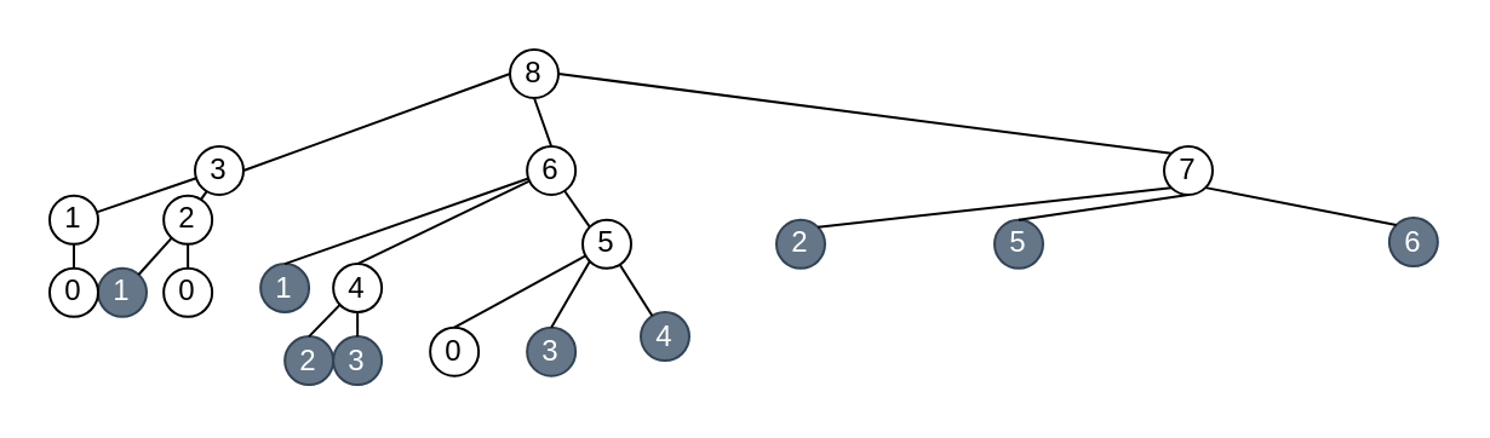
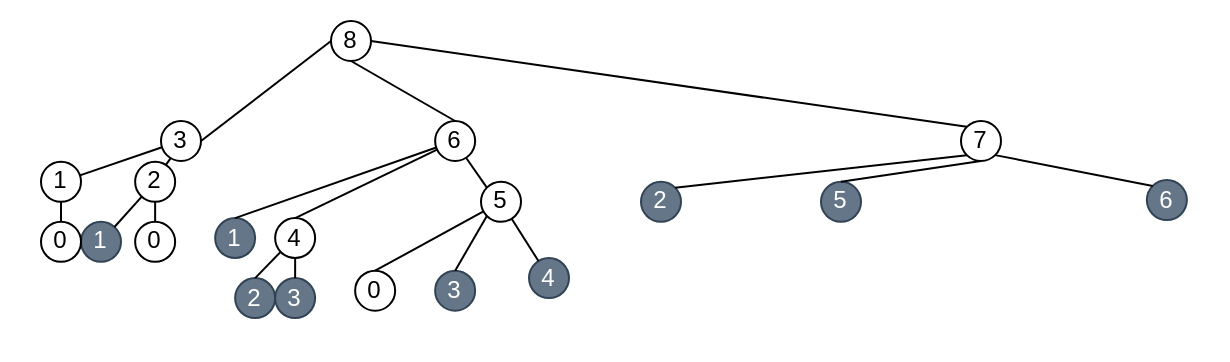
  <mxCell id="0" />
  <mxCell id="1" parent="0" />
- <mxCell id="2" value="8" style="ellipse;whiteSpace=wrap;html=1;aspect=fixed;" parent="1" vertex="1"><mxGeometry x="210" y="20" width="20" height="20" as="geometry" /></mxCell>
+ <mxCell id="2" value="8" style="ellipse;whiteSpace=wrap;html=1;aspect=fixed;" parent="1" vertex="1"><mxGeometry x="165" y="10" width="20" height="20" as="geometry" /></mxCell>
  <mxCell id="3" value="3" style="ellipse;whiteSpace=wrap;html=1;aspect=fixed;" parent="1" vertex="1"><mxGeometry x="80" y="60" width="20" height="20" as="geometry" /></mxCell>
  <mxCell id="4" value="&lt;div&gt;6&lt;/div&gt;" style="ellipse;whiteSpace=wrap;html=1;aspect=fixed;" parent="1" vertex="1"><mxGeometry x="217.07" y="60" width="20" height="20" as="geometry" /></mxCell>
  <mxCell id="5" value="&lt;div&gt;7&lt;/div&gt;" style="ellipse;whiteSpace=wrap;html=1;aspect=fixed;" parent="1" vertex="1"><mxGeometry x="480" y="60" width="20" height="20" as="geometry" /></mxCell>
  <mxCell id="6" value="" style="endArrow=none;html=1;entryX=0;entryY=0.5;entryDx=0;entryDy=0;exitX=1;exitY=0.5;exitDx=0;exitDy=0;" parent="1" source="3" target="2" edge="1"><mxGeometry width="50" height="50" relative="1" as="geometry"><mxPoint x="270" y="270" as="sourcePoint" /><mxPoint x="320" y="220" as="targetPoint" /></mxGeometry></mxCell>
  <mxCell id="7" value="" style="endArrow=none;html=1;entryX=1;entryY=0.5;entryDx=0;entryDy=0;exitX=0;exitY=0;exitDx=0;exitDy=0;" parent="1" source="5" target="2" edge="1"><mxGeometry width="50" height="50" relative="1" as="geometry"><mxPoint x="270" y="270" as="sourcePoint" /><mxPoint x="320" y="220" as="targetPoint" /></mxGeometry></mxCell>
  <mxCell id="8" value="" style="endArrow=none;html=1;entryX=0.5;entryY=1;entryDx=0;entryDy=0;exitX=0.5;exitY=0;exitDx=0;exitDy=0;" parent="1" source="4" target="2" edge="1"><mxGeometry width="50" height="50" relative="1" as="geometry"><mxPoint x="240" y="240" as="sourcePoint" /><mxPoint x="290" y="190" as="targetPoint" /></mxGeometry></mxCell>
  <mxCell id="9" value="2" style="ellipse;whiteSpace=wrap;html=1;aspect=fixed;fillColor=#647687;strokeColor=#314354;fontColor=#ffffff;" parent="1" vertex="1"><mxGeometry x="320" y="90.4" width="20" height="20" as="geometry" /></mxCell>
  <mxCell id="10" value="5" style="ellipse;whiteSpace=wrap;html=1;aspect=fixed;fillColor=#647687;strokeColor=#314354;fontColor=#ffffff;" parent="1" vertex="1"><mxGeometry x="410" y="90.4" width="20" height="20" as="geometry" /></mxCell>
  <mxCell id="11" value="6" style="ellipse;whiteSpace=wrap;html=1;aspect=fixed;fillColor=#647687;strokeColor=#314354;fontColor=#ffffff;" parent="1" vertex="1"><mxGeometry x="572.93" y="89.53" width="20" height="20" as="geometry" /></mxCell>
  <mxCell id="12" value="" style="endArrow=none;html=1;entryX=0;entryY=1;entryDx=0;entryDy=0;exitX=1;exitY=0;exitDx=0;exitDy=0;" parent="1" source="9" target="5" edge="1"><mxGeometry width="50" height="50" relative="1" as="geometry"><mxPoint x="240" y="240" as="sourcePoint" /><mxPoint x="290" y="190" as="targetPoint" /></mxGeometry></mxCell>
  <mxCell id="13" value="" style="endArrow=none;html=1;entryX=0.5;entryY=1;entryDx=0;entryDy=0;exitX=0.5;exitY=0;exitDx=0;exitDy=0;" parent="1" source="10" target="5" edge="1"><mxGeometry width="50" height="50" relative="1" as="geometry"><mxPoint x="240" y="240" as="sourcePoint" /><mxPoint x="290" y="190" as="targetPoint" /></mxGeometry></mxCell>
  <mxCell id="14" value="" style="endArrow=none;html=1;entryX=1;entryY=1;entryDx=0;entryDy=0;exitX=0;exitY=0;exitDx=0;exitDy=0;" parent="1" source="11" target="5" edge="1"><mxGeometry width="50" height="50" relative="1" as="geometry"><mxPoint x="270" y="240" as="sourcePoint" /><mxPoint x="320" y="190" as="targetPoint" /></mxGeometry></mxCell>
  <mxCell id="15" value="1" style="ellipse;whiteSpace=wrap;html=1;aspect=fixed;fillColor=#647687;strokeColor=#314354;fontColor=#ffffff;" parent="1" vertex="1"><mxGeometry x="107.07" y="108.54" width="20" height="20" as="geometry" /></mxCell>
  <mxCell id="16" value="4" style="ellipse;whiteSpace=wrap;html=1;aspect=fixed;" parent="1" vertex="1"><mxGeometry x="137.07" y="108.54" width="20" height="20" as="geometry" /></mxCell>
  <mxCell id="17" value="5" style="ellipse;whiteSpace=wrap;html=1;aspect=fixed;" parent="1" vertex="1"><mxGeometry x="240" y="90.4" width="20" height="20" as="geometry" /></mxCell>
  <mxCell id="18" value="" style="endArrow=none;html=1;exitX=0.5;exitY=0;exitDx=0;exitDy=0;" parent="1" source="15" target="4" edge="1"><mxGeometry width="50" height="50" relative="1" as="geometry"><mxPoint x="-142.93" y="208.54" as="sourcePoint" /><mxPoint x="109.999" y="85.611" as="targetPoint" /></mxGeometry></mxCell>
  <mxCell id="19" value="" style="endArrow=none;html=1;exitX=0.5;exitY=0;exitDx=0;exitDy=0;" parent="1" source="16" target="4" edge="1"><mxGeometry width="50" height="50" relative="1" as="geometry"><mxPoint x="-142.93" y="208.54" as="sourcePoint" /><mxPoint x="117.07" y="88.54" as="targetPoint" /></mxGeometry></mxCell>
  <mxCell id="20" value="" style="endArrow=none;html=1;exitX=0;exitY=0;exitDx=0;exitDy=0;" parent="1" source="17" target="4" edge="1"><mxGeometry width="50" height="50" relative="1" as="geometry"><mxPoint x="-142.93" y="208.54" as="sourcePoint" /><mxPoint x="124.141" y="85.611" as="targetPoint" /></mxGeometry></mxCell>
  <mxCell id="21" value="2" style="ellipse;whiteSpace=wrap;html=1;aspect=fixed;fillColor=#647687;strokeColor=#314354;fontColor=#ffffff;" parent="1" vertex="1"><mxGeometry x="117.07" y="138.54" width="20" height="20" as="geometry" /></mxCell>
  <mxCell id="22" value="3" style="ellipse;whiteSpace=wrap;html=1;aspect=fixed;fillColor=#647687;strokeColor=#314354;fontColor=#ffffff;" parent="1" vertex="1"><mxGeometry x="137.07" y="138.54" width="20" height="20" as="geometry" /></mxCell>
  <mxCell id="23" value="" style="endArrow=none;html=1;exitX=0.5;exitY=0;exitDx=0;exitDy=0;" parent="1" source="21" target="16" edge="1"><mxGeometry width="50" height="50" relative="1" as="geometry"><mxPoint x="-142.93" y="208.54" as="sourcePoint" /><mxPoint x="-92.93" y="158.54" as="targetPoint" /></mxGeometry></mxCell>
  <mxCell id="24" value="" style="endArrow=none;html=1;exitX=0.5;exitY=0;exitDx=0;exitDy=0;" parent="1" source="22" target="16" edge="1"><mxGeometry width="50" height="50" relative="1" as="geometry"><mxPoint x="-142.93" y="208.54" as="sourcePoint" /><mxPoint x="-92.93" y="158.54" as="targetPoint" /></mxGeometry></mxCell>
  <mxCell id="25" value="0" style="ellipse;whiteSpace=wrap;html=1;aspect=fixed;" parent="1" vertex="1"><mxGeometry x="177.07" y="134.86" width="20" height="20" as="geometry" /></mxCell>
  <mxCell id="26" value="4" style="ellipse;whiteSpace=wrap;html=1;aspect=fixed;fillColor=#647687;strokeColor=#314354;fontColor=#ffffff;" parent="1" vertex="1"><mxGeometry x="264" y="128.54" width="20" height="20" as="geometry" /></mxCell>
  <mxCell id="27" value="" style="endArrow=none;html=1;exitX=0.5;exitY=0;exitDx=0;exitDy=0;" parent="1" source="25" target="17" edge="1"><mxGeometry width="50" height="50" relative="1" as="geometry"><mxPoint x="-142.93" y="208.54" as="sourcePoint" /><mxPoint x="220" y="110" as="targetPoint" /></mxGeometry></mxCell>
  <mxCell id="28" value="" style="endArrow=none;html=1;" parent="1" source="26" target="17" edge="1"><mxGeometry width="50" height="50" relative="1" as="geometry"><mxPoint x="-142.93" y="208.54" as="sourcePoint" /><mxPoint x="-92.93" y="158.54" as="targetPoint" /></mxGeometry></mxCell>
  <mxCell id="29" value="3" style="ellipse;whiteSpace=wrap;html=1;aspect=fixed;fillColor=#647687;strokeColor=#314354;fontColor=#ffffff;" parent="1" vertex="1"><mxGeometry x="217.07" y="134.86" width="20" height="20" as="geometry" /></mxCell>
  <mxCell id="30" value="" style="endArrow=none;html=1;entryX=0;entryY=1;entryDx=0;entryDy=0;exitX=0.5;exitY=0;exitDx=0;exitDy=0;" parent="1" source="29" target="17" edge="1"><mxGeometry width="50" height="50" relative="1" as="geometry"><mxPoint x="-82.93" y="208.54" as="sourcePoint" /><mxPoint x="192.07" y="126.01" as="targetPoint" /></mxGeometry></mxCell>
  <mxCell id="31" value="1" style="ellipse;whiteSpace=wrap;html=1;aspect=fixed;" parent="1" vertex="1"><mxGeometry x="20" y="80.4" width="20" height="20" as="geometry" /></mxCell>
  <mxCell id="32" value="2" style="ellipse;whiteSpace=wrap;html=1;aspect=fixed;" parent="1" vertex="1"><mxGeometry x="67.07" y="80.4" width="20" height="20" as="geometry" /></mxCell>
  <mxCell id="33" value="" style="endArrow=none;html=1;" parent="1" source="31" target="3" edge="1"><mxGeometry width="50" height="50" relative="1" as="geometry"><mxPoint x="-260" y="110.4" as="sourcePoint" /><mxPoint x="30" y="70.4" as="targetPoint" /></mxGeometry></mxCell>
  <mxCell id="34" value="" style="endArrow=none;html=1;" parent="1" source="32" target="3" edge="1"><mxGeometry width="50" height="50" relative="1" as="geometry"><mxPoint x="-260" y="110.4" as="sourcePoint" /><mxPoint x="35.591" y="68.691" as="targetPoint" /></mxGeometry></mxCell>
  <mxCell id="35" value="1" style="ellipse;whiteSpace=wrap;html=1;aspect=fixed;strokeColor=#314354;fontColor=#ffffff;fillColor=#647687;" parent="1" vertex="1"><mxGeometry x="40" y="110.4" width="20" height="20" as="geometry" /></mxCell>
  <mxCell id="36" value="" style="endArrow=none;html=1;" parent="1" source="40" target="32" edge="1"><mxGeometry width="50" height="50" relative="1" as="geometry"><mxPoint x="-230" y="180.4" as="sourcePoint" /><mxPoint x="-180" y="130.4" as="targetPoint" /></mxGeometry></mxCell>
  <mxCell id="37" value="" style="endArrow=none;html=1;" parent="1" source="35" target="32" edge="1"><mxGeometry width="50" height="50" relative="1" as="geometry"><mxPoint x="-230" y="150.4" as="sourcePoint" /><mxPoint x="50" y="100.4" as="targetPoint" /></mxGeometry></mxCell>
  <mxCell id="38" value="0" style="ellipse;whiteSpace=wrap;html=1;aspect=fixed;" parent="1" vertex="1"><mxGeometry x="20" y="110.4" width="20" height="20" as="geometry" /></mxCell>
  <mxCell id="39" value="" style="endArrow=none;html=1;entryX=0.5;entryY=1;entryDx=0;entryDy=0;exitX=0.5;exitY=0;exitDx=0;exitDy=0;" parent="1" source="38" edge="1"><mxGeometry width="50" height="50" relative="1" as="geometry"><mxPoint x="-210" y="180.4" as="sourcePoint" /><mxPoint x="30" y="100.4" as="targetPoint" /></mxGeometry></mxCell>
  <mxCell id="40" value="0" style="ellipse;whiteSpace=wrap;html=1;aspect=fixed;" parent="1" vertex="1"><mxGeometry x="67.07" y="110.4" width="20" height="20" as="geometry" /></mxCell>
